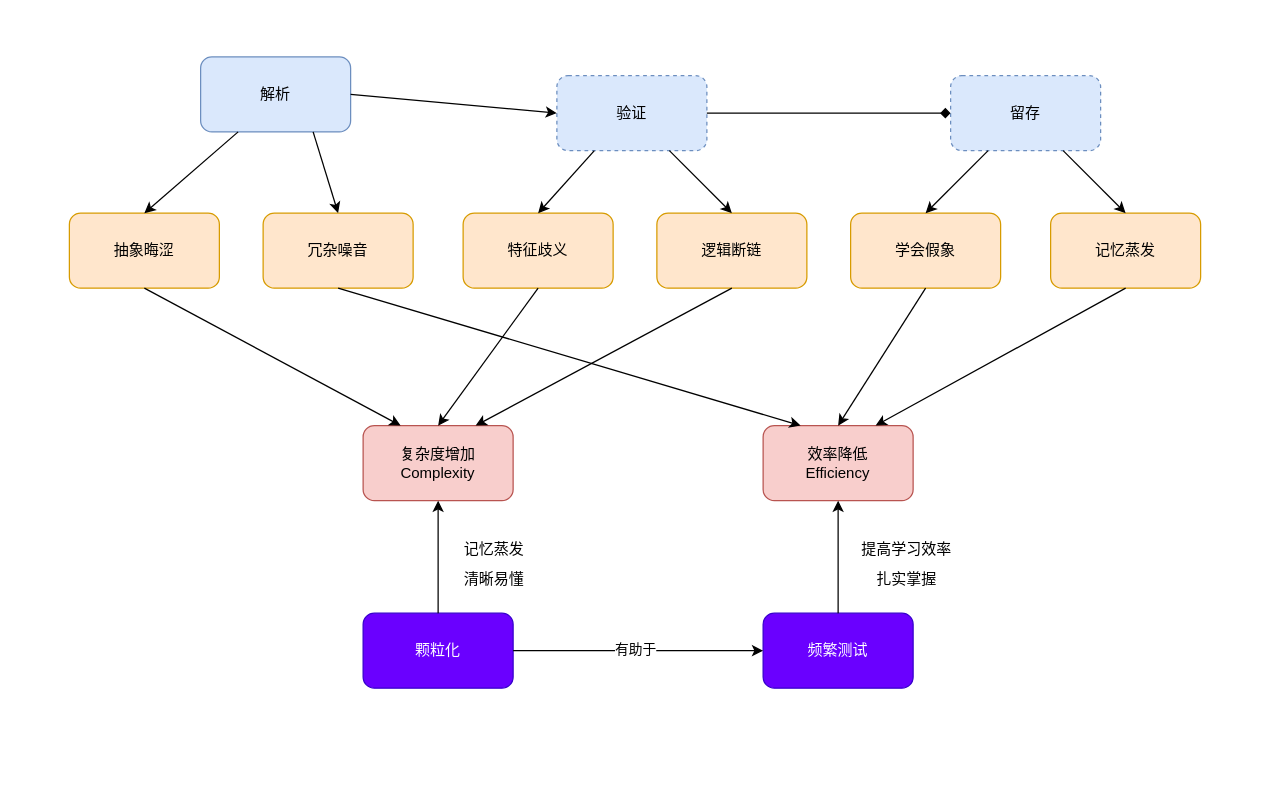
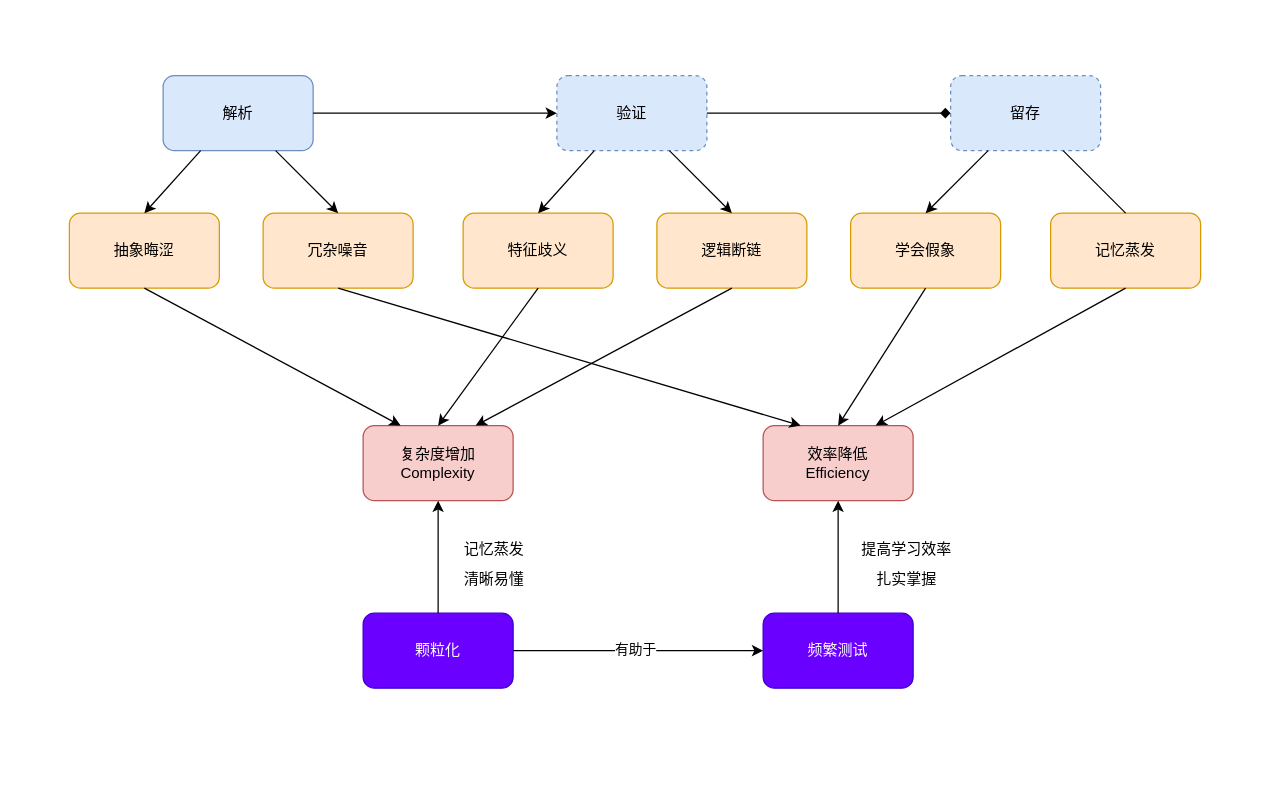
  <mxCell id="0" />
  <mxCell id="1" parent="0" />
  <mxCell id="2" value="" style="rounded=0;whiteSpace=wrap;html=1;strokeColor=none;movable=0;resizable=0;rotatable=0;deletable=0;editable=0;connectable=0;" parent="1" vertex="1"><mxGeometry x="20" y="20" width="970" height="590" as="geometry" /></mxCell>
- <mxCell id="3" value="解析" style="rounded=1;whiteSpace=wrap;html=1;fillColor=#dae8fc;strokeColor=#6c8ebf;" parent="1" vertex="1"><mxGeometry x="160" y="45" width="120" height="60" as="geometry" /></mxCell>
+ <mxCell id="3" value="解析" style="rounded=1;whiteSpace=wrap;html=1;fillColor=#dae8fc;strokeColor=#6c8ebf;" parent="1" vertex="1"><mxGeometry x="130" y="60" width="120" height="60" as="geometry" /></mxCell>
  <mxCell id="4" value="验证" style="rounded=1;whiteSpace=wrap;html=1;fillColor=#dae8fc;strokeColor=#6c8ebf;dashed=1;" parent="1" vertex="1"><mxGeometry x="445" y="60" width="120" height="60" as="geometry" /></mxCell>
  <mxCell id="5" value="留存" style="rounded=1;whiteSpace=wrap;html=1;fillColor=#dae8fc;strokeColor=#6c8ebf;dashed=1;" parent="1" vertex="1"><mxGeometry x="760" y="60" width="120" height="60" as="geometry" /></mxCell>
  <mxCell id="6" value="" style="endArrow=classic;html=1;rounded=0;exitX=1;exitY=0.5;exitDx=0;exitDy=0;entryX=0;entryY=0.5;entryDx=0;entryDy=0;" parent="1" source="3" target="4" edge="1"><mxGeometry width="50" height="50" relative="1" as="geometry"><mxPoint x="395" y="260" as="sourcePoint" /><mxPoint x="445" y="210" as="targetPoint" /></mxGeometry></mxCell>
  <mxCell id="7" value="" style="endArrow=diamond;html=1;rounded=0;exitX=1;exitY=0.5;exitDx=0;exitDy=0;entryX=0;entryY=0.5;entryDx=0;entryDy=0;" parent="1" source="4" target="5" edge="1"><mxGeometry width="50" height="50" relative="1" as="geometry"><mxPoint x="610" y="90" as="sourcePoint" /><mxPoint x="530" y="100" as="targetPoint" /></mxGeometry></mxCell>
  <mxCell id="8" value="抽象晦涩" style="rounded=1;whiteSpace=wrap;html=1;fillColor=#ffe6cc;strokeColor=#d79b00;" parent="1" vertex="1"><mxGeometry x="55" y="170" width="120" height="60" as="geometry" /></mxCell>
  <mxCell id="9" value="逻辑断链" style="rounded=1;whiteSpace=wrap;html=1;fillColor=#ffe6cc;strokeColor=#d79b00;" parent="1" vertex="1"><mxGeometry x="525" y="170" width="120" height="60" as="geometry" /></mxCell>
  <mxCell id="10" value="" style="endArrow=classic;html=1;rounded=0;exitX=0.25;exitY=1;exitDx=0;exitDy=0;entryX=0.5;entryY=0;entryDx=0;entryDy=0;" parent="1" source="3" target="8" edge="1"><mxGeometry width="50" height="50" relative="1" as="geometry"><mxPoint x="285" y="140" as="sourcePoint" /><mxPoint x="335" y="90" as="targetPoint" /></mxGeometry></mxCell>
  <mxCell id="11" value="" style="endArrow=classic;html=1;rounded=0;exitX=0.75;exitY=1;exitDx=0;exitDy=0;entryX=0.5;entryY=0;entryDx=0;entryDy=0;" parent="1" source="4" target="9" edge="1"><mxGeometry width="50" height="50" relative="1" as="geometry"><mxPoint x="260" y="130" as="sourcePoint" /><mxPoint x="260" y="180" as="targetPoint" /></mxGeometry></mxCell>
  <mxCell id="12" value="学会假象" style="rounded=1;whiteSpace=wrap;html=1;fillColor=#ffe6cc;strokeColor=#d79b00;" parent="1" vertex="1"><mxGeometry x="680" y="170" width="120" height="60" as="geometry" /></mxCell>
  <mxCell id="13" value="记忆蒸发" style="rounded=1;whiteSpace=wrap;html=1;fillColor=#ffe6cc;strokeColor=#d79b00;" parent="1" vertex="1"><mxGeometry x="840" y="170" width="120" height="60" as="geometry" /></mxCell>
  <mxCell id="14" value="" style="endArrow=classic;html=1;rounded=0;exitX=0.25;exitY=1;exitDx=0;exitDy=0;entryX=0.5;entryY=0;entryDx=0;entryDy=0;" parent="1" source="5" target="12" edge="1"><mxGeometry width="50" height="50" relative="1" as="geometry"><mxPoint x="700" y="180" as="sourcePoint" /><mxPoint x="750" y="130" as="targetPoint" /></mxGeometry></mxCell>
- <mxCell id="15" value="" style="endArrow=classic;html=1;rounded=0;entryX=0.5;entryY=0;entryDx=0;entryDy=0;exitX=0.75;exitY=1;exitDx=0;exitDy=0;" parent="1" source="5" target="13" edge="1"><mxGeometry width="50" height="50" relative="1" as="geometry"><mxPoint x="700" y="180" as="sourcePoint" /><mxPoint x="750" y="130" as="targetPoint" /></mxGeometry></mxCell>
+ <mxCell id="15" value="" style="endArrow=none;html=1;rounded=0;entryX=0.5;entryY=0;entryDx=0;entryDy=0;exitX=0.75;exitY=1;exitDx=0;exitDy=0;" parent="1" source="5" target="13" edge="1"><mxGeometry width="50" height="50" relative="1" as="geometry"><mxPoint x="700" y="180" as="sourcePoint" /><mxPoint x="750" y="130" as="targetPoint" /></mxGeometry></mxCell>
  <mxCell id="16" value="冗杂噪音" style="rounded=1;whiteSpace=wrap;html=1;fillColor=#ffe6cc;strokeColor=#d79b00;" parent="1" vertex="1"><mxGeometry x="210" y="170" width="120" height="60" as="geometry" /></mxCell>
  <mxCell id="17" value="" style="endArrow=classic;html=1;rounded=0;exitX=0.75;exitY=1;exitDx=0;exitDy=0;entryX=0.5;entryY=0;entryDx=0;entryDy=0;" parent="1" source="3" target="16" edge="1"><mxGeometry width="50" height="50" relative="1" as="geometry"><mxPoint x="150" y="130" as="sourcePoint" /><mxPoint x="125" y="180" as="targetPoint" /></mxGeometry></mxCell>
  <mxCell id="18" value="特征歧义" style="rounded=1;whiteSpace=wrap;html=1;fillColor=#ffe6cc;strokeColor=#d79b00;" parent="1" vertex="1"><mxGeometry x="370" y="170" width="120" height="60" as="geometry" /></mxCell>
  <mxCell id="19" value="" style="endArrow=classic;html=1;rounded=0;exitX=0.25;exitY=1;exitDx=0;exitDy=0;entryX=0.5;entryY=0;entryDx=0;entryDy=0;" parent="1" source="4" target="18" edge="1"><mxGeometry width="50" height="50" relative="1" as="geometry"><mxPoint x="530" y="130" as="sourcePoint" /><mxPoint x="570" y="180" as="targetPoint" /></mxGeometry></mxCell>
  <mxCell id="20" value="复杂度增加&lt;br&gt;Complexity" style="rounded=1;whiteSpace=wrap;html=1;fillColor=#f8cecc;strokeColor=#b85450;" parent="1" vertex="1"><mxGeometry x="290" y="340" width="120" height="60" as="geometry" /></mxCell>
  <mxCell id="21" value="效率降低&lt;br&gt;Efficiency" style="rounded=1;whiteSpace=wrap;html=1;fillColor=#f8cecc;strokeColor=#b85450;" parent="1" vertex="1"><mxGeometry x="610" y="340" width="120" height="60" as="geometry" /></mxCell>
  <mxCell id="22" value="" style="endArrow=classic;html=1;rounded=0;exitX=0.5;exitY=1;exitDx=0;exitDy=0;entryX=0.5;entryY=0;entryDx=0;entryDy=0;" parent="1" source="12" target="21" edge="1"><mxGeometry width="50" height="50" relative="1" as="geometry"><mxPoint x="500" y="340" as="sourcePoint" /><mxPoint x="550" y="290" as="targetPoint" /></mxGeometry></mxCell>
  <mxCell id="23" value="" style="endArrow=classic;html=1;rounded=0;entryX=0.75;entryY=0;entryDx=0;entryDy=0;exitX=0.5;exitY=1;exitDx=0;exitDy=0;" parent="1" source="13" target="21" edge="1"><mxGeometry width="50" height="50" relative="1" as="geometry"><mxPoint x="750" y="240" as="sourcePoint" /><mxPoint x="670" y="350" as="targetPoint" /></mxGeometry></mxCell>
  <mxCell id="24" value="" style="endArrow=classic;html=1;rounded=0;exitX=0.5;exitY=1;exitDx=0;exitDy=0;entryX=0.75;entryY=0;entryDx=0;entryDy=0;" parent="1" source="9" target="20" edge="1"><mxGeometry width="50" height="50" relative="1" as="geometry"><mxPoint x="750" y="240" as="sourcePoint" /><mxPoint x="680" y="350" as="targetPoint" /></mxGeometry></mxCell>
  <mxCell id="25" value="" style="endArrow=classic;html=1;rounded=0;exitX=0.5;exitY=1;exitDx=0;exitDy=0;entryX=0.5;entryY=0;entryDx=0;entryDy=0;" parent="1" source="18" target="20" edge="1"><mxGeometry width="50" height="50" relative="1" as="geometry"><mxPoint x="595" y="240" as="sourcePoint" /><mxPoint x="390" y="350" as="targetPoint" /></mxGeometry></mxCell>
  <mxCell id="26" value="" style="endArrow=classic;html=1;rounded=0;exitX=0.5;exitY=1;exitDx=0;exitDy=0;entryX=0.25;entryY=0;entryDx=0;entryDy=0;" parent="1" source="8" target="20" edge="1"><mxGeometry width="50" height="50" relative="1" as="geometry"><mxPoint x="440" y="240" as="sourcePoint" /><mxPoint x="360" y="350" as="targetPoint" /></mxGeometry></mxCell>
  <mxCell id="27" value="" style="endArrow=classic;html=1;rounded=0;exitX=0.5;exitY=1;exitDx=0;exitDy=0;entryX=0.25;entryY=0;entryDx=0;entryDy=0;" parent="1" source="16" target="21" edge="1"><mxGeometry width="50" height="50" relative="1" as="geometry"><mxPoint x="595" y="240" as="sourcePoint" /><mxPoint x="390" y="350" as="targetPoint" /></mxGeometry></mxCell>
  <mxCell id="28" value="颗粒化" style="rounded=1;whiteSpace=wrap;html=1;fillColor=#6a00ff;strokeColor=#3700CC;fontColor=#ffffff;" parent="1" vertex="1"><mxGeometry x="290" y="490" width="120" height="60" as="geometry" /></mxCell>
  <mxCell id="29" value="频繁测试" style="rounded=1;whiteSpace=wrap;html=1;fillColor=#6a00ff;strokeColor=#3700CC;fontColor=#ffffff;" parent="1" vertex="1"><mxGeometry x="610" y="490" width="120" height="60" as="geometry" /></mxCell>
  <mxCell id="30" value="" style="endArrow=classic;html=1;rounded=0;exitX=0.5;exitY=0;exitDx=0;exitDy=0;entryX=0.5;entryY=1;entryDx=0;entryDy=0;" parent="1" source="28" target="20" edge="1"><mxGeometry width="50" height="50" relative="1" as="geometry"><mxPoint x="500" y="420" as="sourcePoint" /><mxPoint x="550" y="370" as="targetPoint" /></mxGeometry></mxCell>
  <mxCell id="31" value="" style="endArrow=classic;html=1;rounded=0;exitX=0.5;exitY=0;exitDx=0;exitDy=0;entryX=0.5;entryY=1;entryDx=0;entryDy=0;" parent="1" source="29" target="21" edge="1"><mxGeometry width="50" height="50" relative="1" as="geometry"><mxPoint x="360" y="480" as="sourcePoint" /><mxPoint x="360" y="410" as="targetPoint" /></mxGeometry></mxCell>
  <mxCell id="32" value="&lt;p style=&quot;line-height: 2&quot;&gt;记忆蒸发&lt;br&gt;清晰易懂&lt;/p&gt;" style="text;html=1;strokeColor=none;fillColor=none;align=center;verticalAlign=middle;whiteSpace=wrap;rounded=0;" parent="1" vertex="1"><mxGeometry x="350" y="430" width="90" height="40" as="geometry" /></mxCell>
  <mxCell id="33" value="&lt;p style=&quot;line-height: 2&quot;&gt;提高学习效率&lt;br&gt;扎实掌握&lt;/p&gt;" style="text;html=1;strokeColor=none;fillColor=none;align=center;verticalAlign=middle;whiteSpace=wrap;rounded=0;" parent="1" vertex="1"><mxGeometry x="680" y="430" width="90" height="40" as="geometry" /></mxCell>
  <mxCell id="34" value="" style="endArrow=classic;html=1;rounded=0;exitX=1;exitY=0.5;exitDx=0;exitDy=0;entryX=0;entryY=0.5;entryDx=0;entryDy=0;" parent="1" source="28" target="29" edge="1"><mxGeometry width="50" height="50" relative="1" as="geometry"><mxPoint x="500" y="380" as="sourcePoint" /><mxPoint x="550" y="330" as="targetPoint" /></mxGeometry></mxCell>
  <mxCell id="35" value="有助于" style="edgeLabel;html=1;align=center;verticalAlign=middle;resizable=0;points=[];" parent="34" vertex="1" connectable="0"><mxGeometry x="-0.03" y="2" relative="1" as="geometry"><mxPoint as="offset" /></mxGeometry></mxCell>
